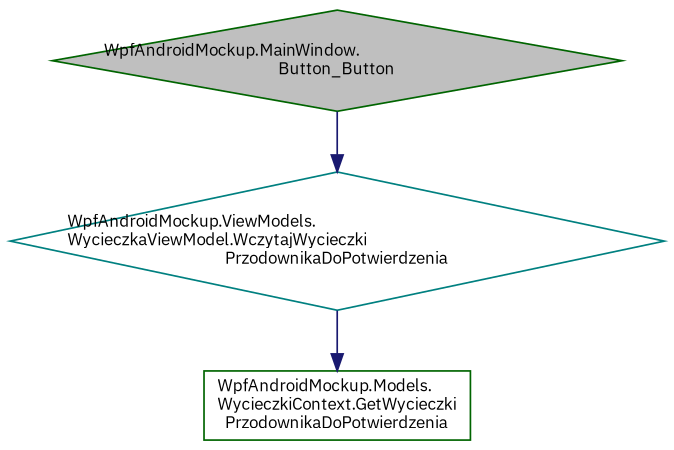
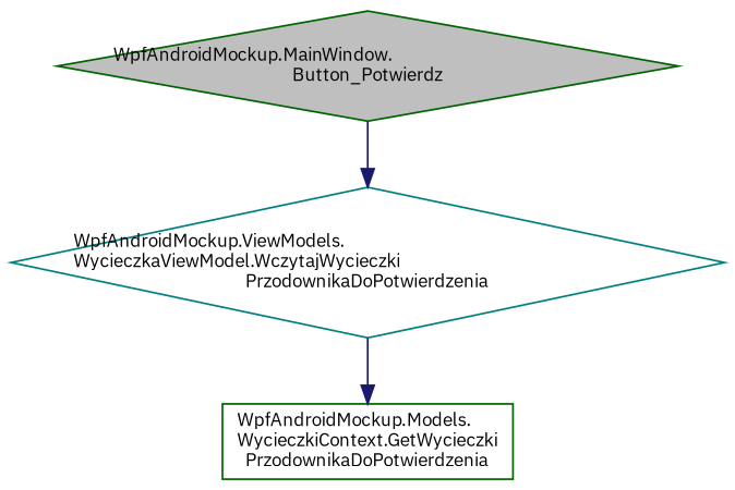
  digraph {
    rankdir=TB
    fontname="IBM Plex Sans"
    node [color=darkgreen fillcolor=white fontname="IBM Plex Sans" fontsize=10 shape=diamond style=filled]
    edge [color=midnightblue fontname="IBM Plex Sans" fontsize=10 labelfontname=Helvetica labelfontsize=10 style=solid]
-   n1 [fillcolor=grey75 fontcolor=black height=0.2 label="WpfAndroidMockup.MainWindow.\lButton_Button" width=0.4]
+   n1 [fillcolor=grey75 fontcolor=black height=0.2 label="WpfAndroidMockup.MainWindow.\lButton_Potwierdz" width=0.4]
    n2 [color=teal height=0.2 label="WpfAndroidMockup.ViewModels.\lWycieczkaViewModel.WczytajWycieczki\lPrzodownikaDoPotwierdzenia" width=0.4]
    n3 [height=0.2 label="WpfAndroidMockup.Models.\lWycieczkiContext.GetWycieczki\lPrzodownikaDoPotwierdzenia" shape=box width=0.4]
    n1 -> n2
    n2 -> n3
  }
